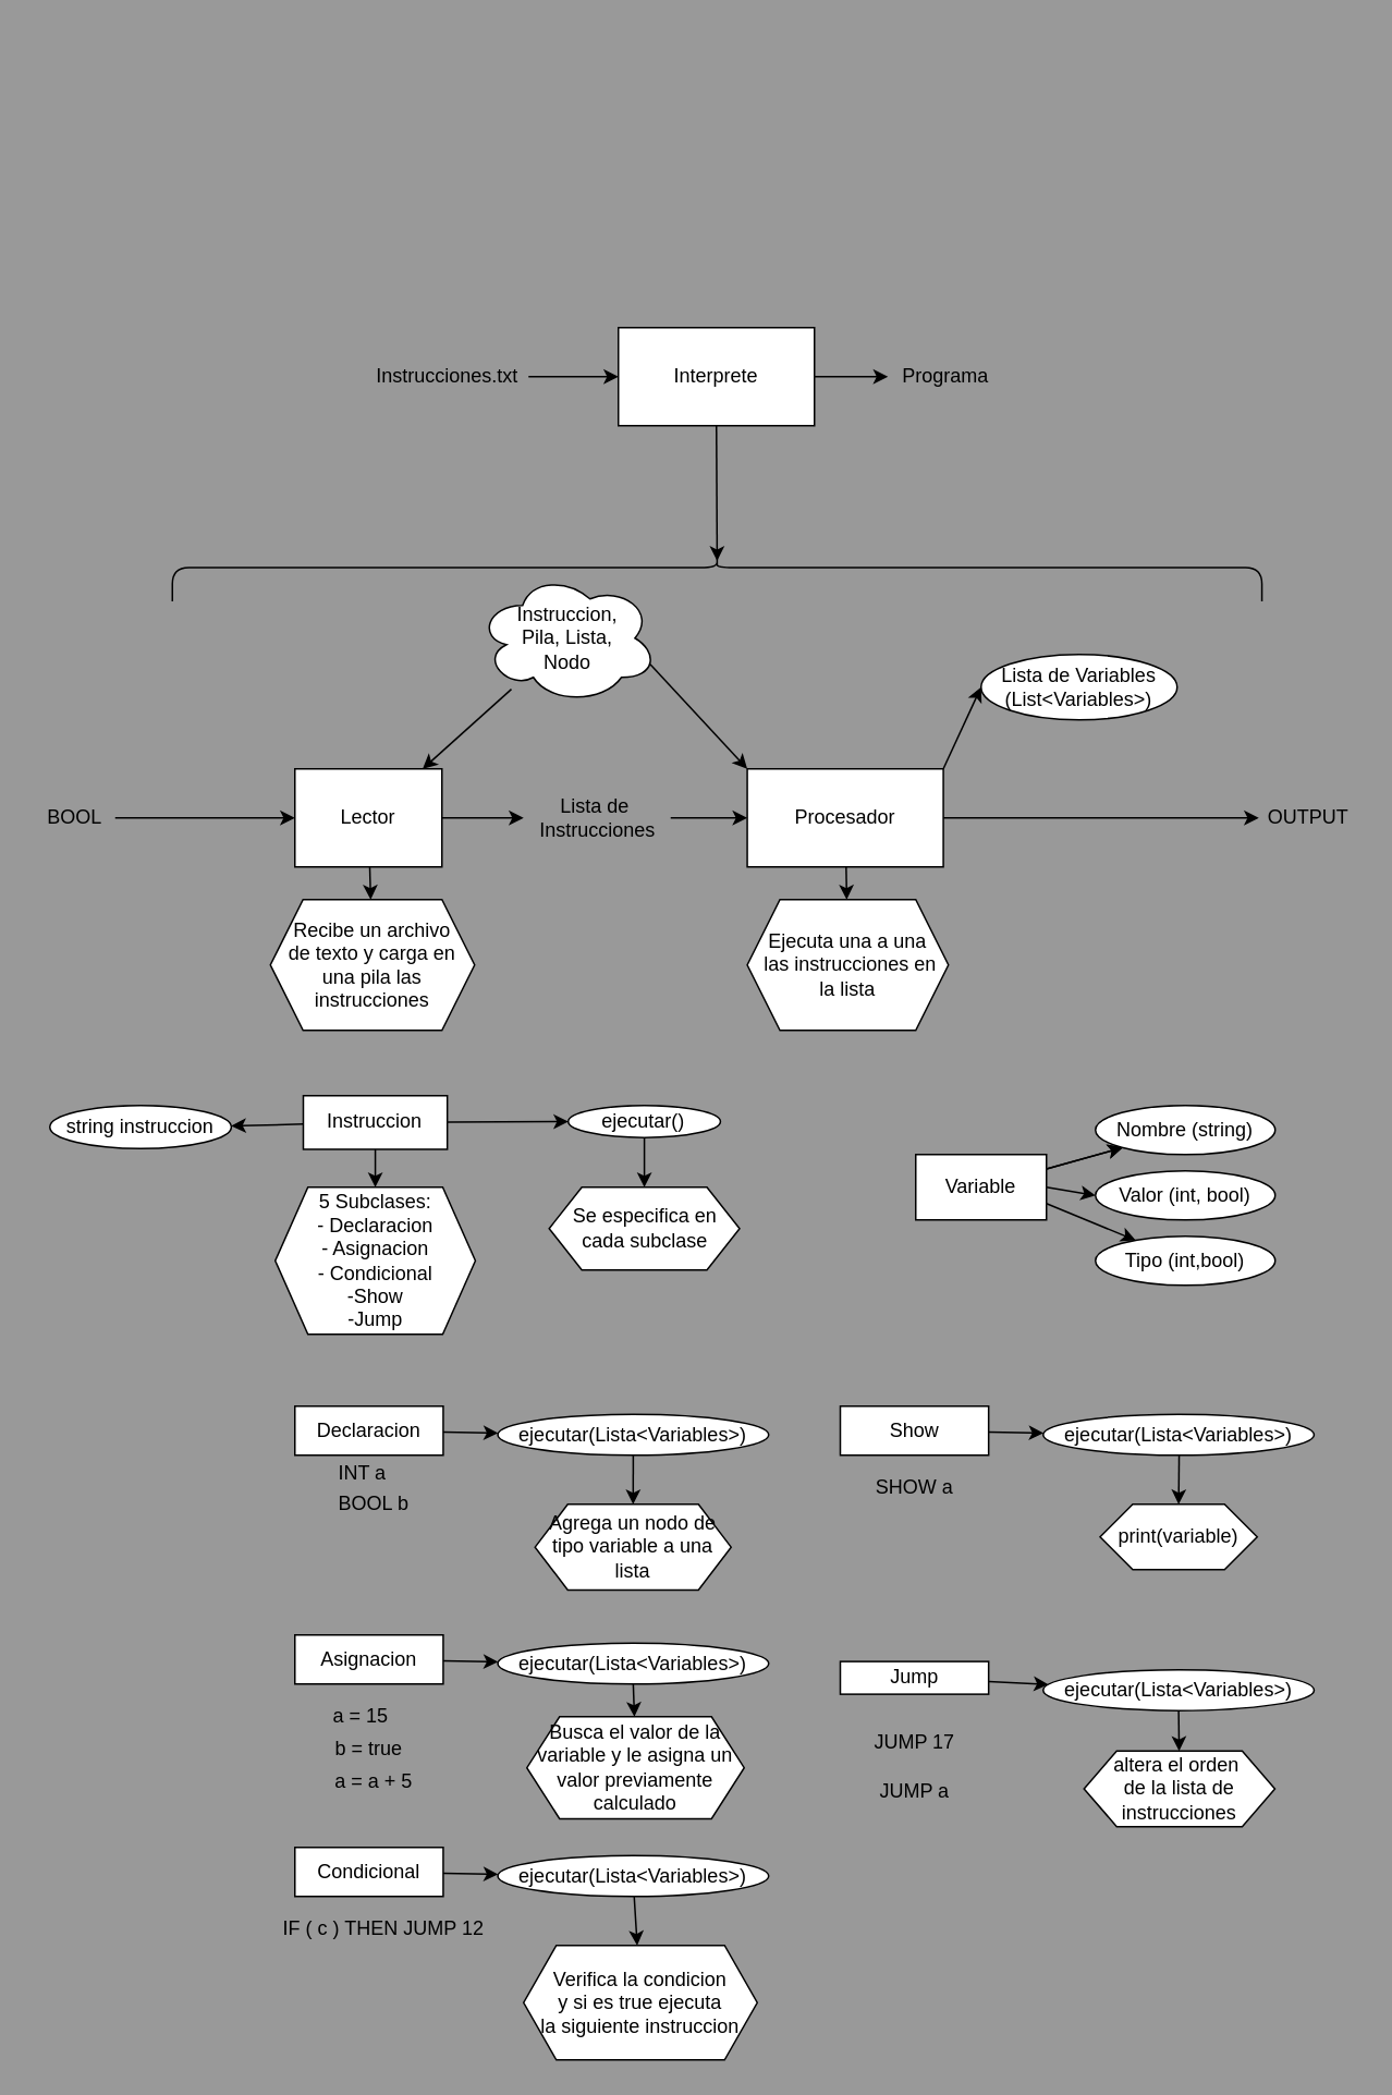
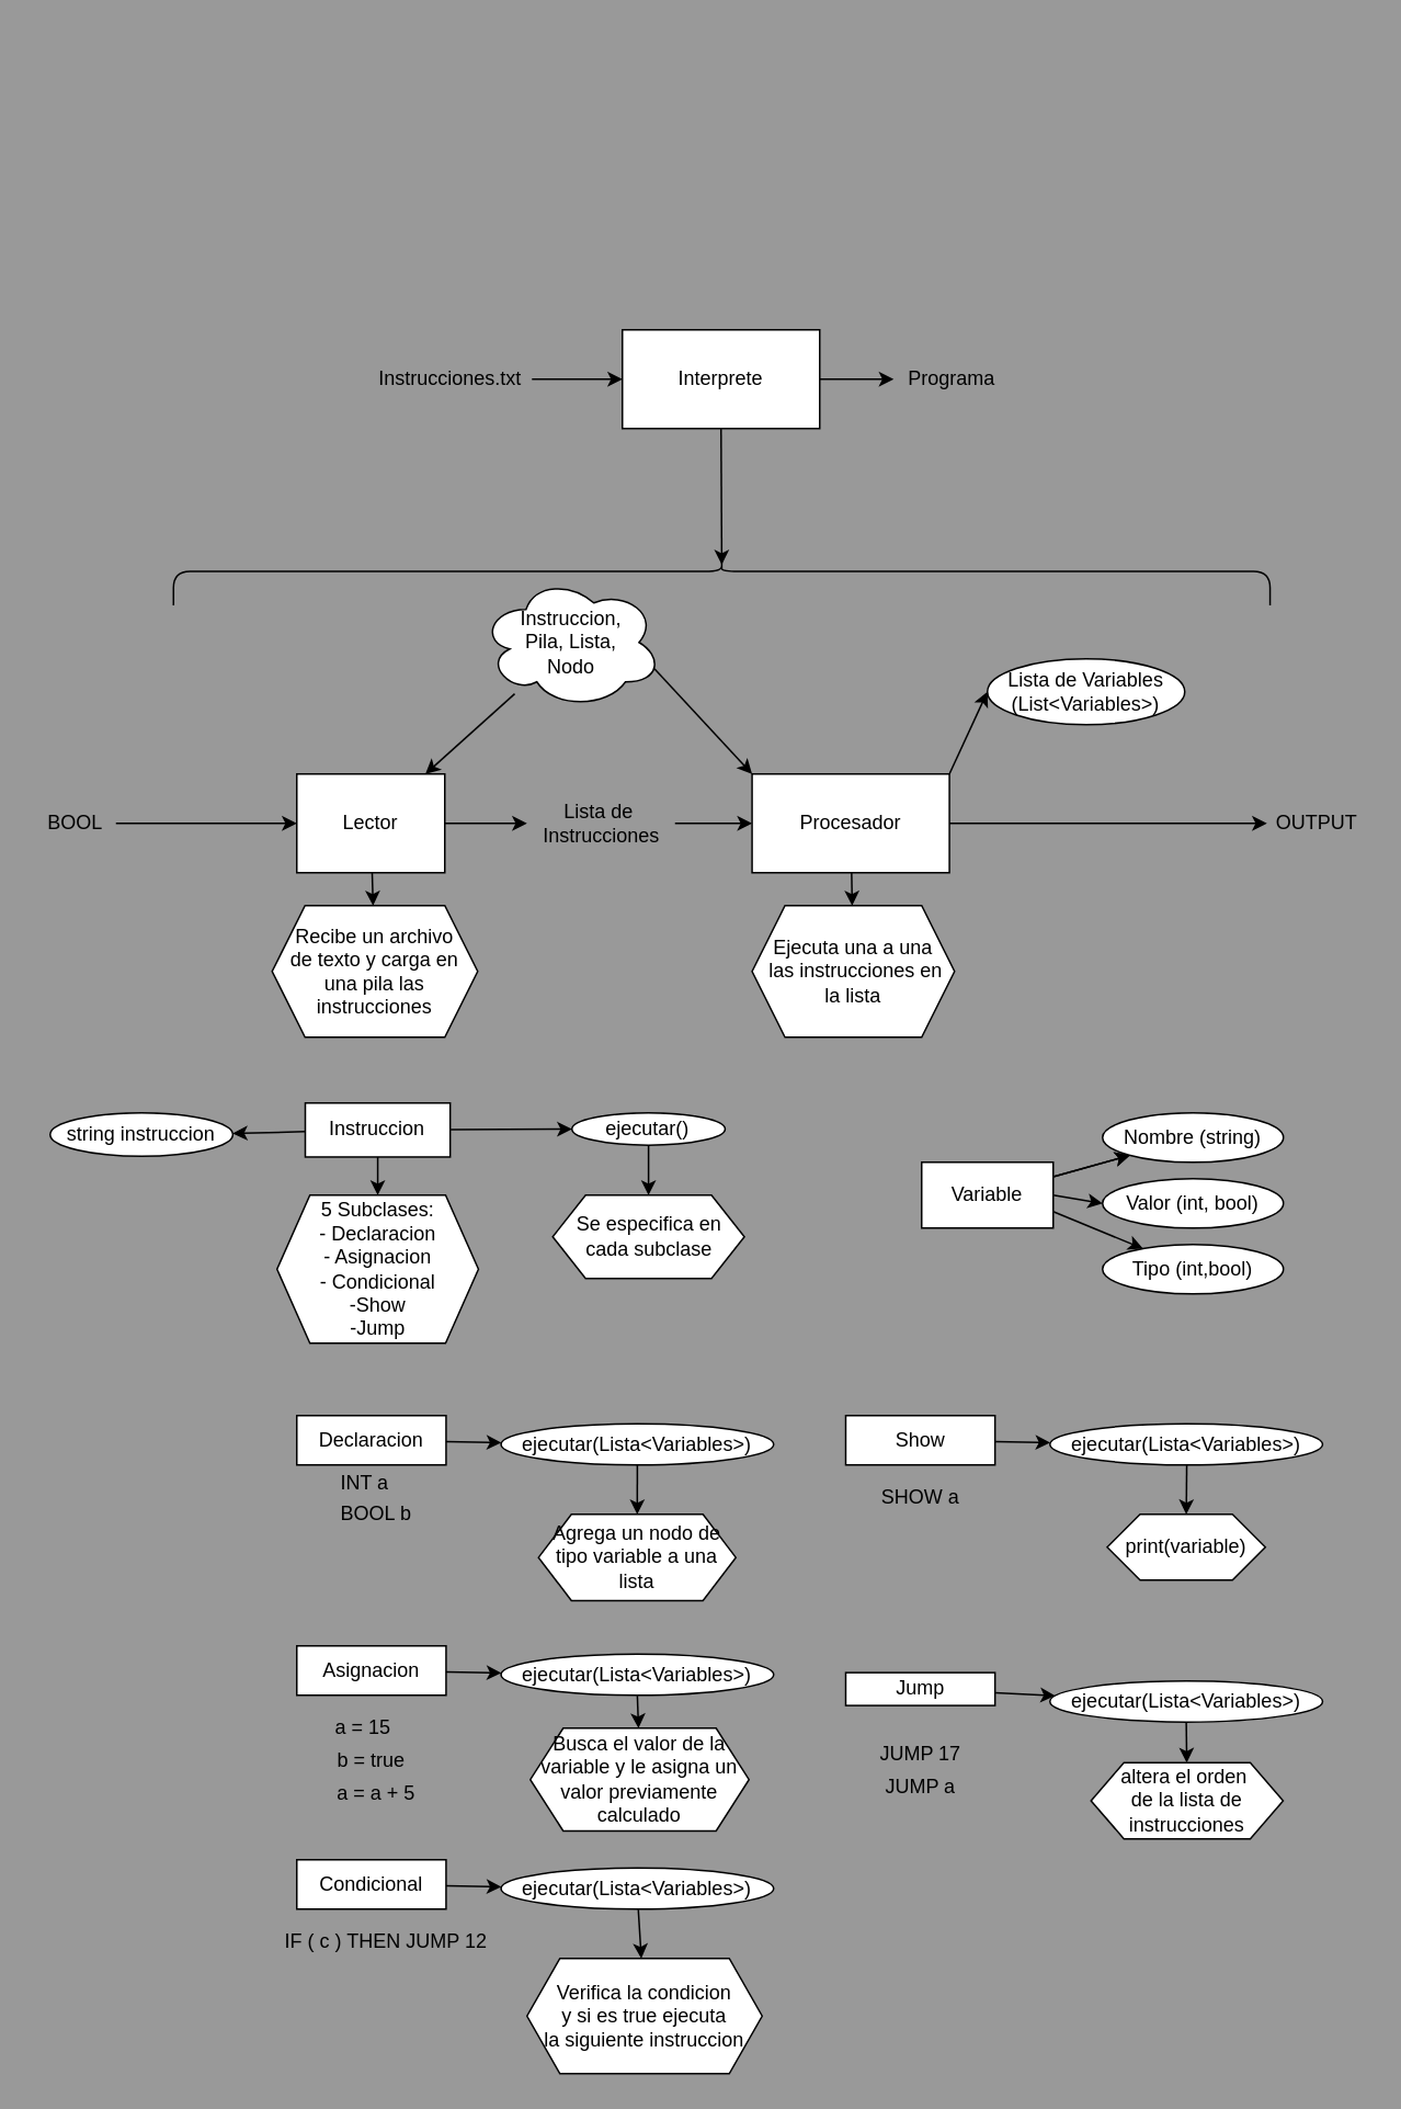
  <mxCell id="0" />
  <mxCell id="1" parent="0" />
  <mxCell id="2" value="" style="edgeStyle=none;html=1;" edge="1" parent="1" source="4" target="7"><mxGeometry relative="1" as="geometry" /></mxCell>
  <mxCell id="3" style="edgeStyle=none;html=1;exitX=0.5;exitY=1;exitDx=0;exitDy=0;entryX=0.1;entryY=0.5;entryDx=0;entryDy=0;entryPerimeter=0;" edge="1" parent="1" source="4" target="8"><mxGeometry relative="1" as="geometry" /></mxCell>
  <mxCell id="4" value="Interprete" style="whiteSpace=wrap;html=1;" vertex="1" parent="1"><mxGeometry x="378" y="200" width="120" height="60" as="geometry" /></mxCell>
  <mxCell id="5" value="" style="edgeStyle=none;html=1;" edge="1" parent="1" source="6" target="4"><mxGeometry relative="1" as="geometry" /></mxCell>
  <mxCell id="6" value="Instrucciones.txt" style="text;html=1;align=center;verticalAlign=middle;resizable=0;points=[];autosize=1;strokeColor=none;fillColor=none;" vertex="1" parent="1"><mxGeometry x="223" y="220" width="100" height="20" as="geometry" /></mxCell>
  <mxCell id="7" value="Programa" style="text;html=1;align=center;verticalAlign=middle;resizable=0;points=[];autosize=1;strokeColor=none;fillColor=none;" vertex="1" parent="1"><mxGeometry x="543" y="220" width="70" height="20" as="geometry" /></mxCell>
  <mxCell id="8" value="" style="shape=curlyBracket;whiteSpace=wrap;html=1;rounded=1;flipH=1;rotation=-90;size=0.25;" vertex="1" parent="1"><mxGeometry x="424.69" y="20.32" width="27.5" height="666.87" as="geometry" /></mxCell>
  <mxCell id="9" value="" style="edgeStyle=none;html=1;" edge="1" parent="1" source="11" target="15"><mxGeometry relative="1" as="geometry" /></mxCell>
  <mxCell id="10" value="" style="edgeStyle=none;html=1;" edge="1" parent="1" source="11" target="24"><mxGeometry relative="1" as="geometry" /></mxCell>
  <mxCell id="11" value="Lector" style="whiteSpace=wrap;html=1;" vertex="1" parent="1"><mxGeometry x="180" y="470" width="90" height="60" as="geometry" /></mxCell>
  <mxCell id="12" value="" style="edgeStyle=none;html=1;" edge="1" parent="1" source="13" target="11"><mxGeometry relative="1" as="geometry" /></mxCell>
  <mxCell id="13" value="BOOL" style="text;html=1;align=center;verticalAlign=middle;resizable=0;points=[];autosize=1;strokeColor=none;fillColor=none;" vertex="1" parent="1"><mxGeometry x="20" y="490" width="50" height="20" as="geometry" /></mxCell>
  <mxCell id="14" value="" style="edgeStyle=none;html=1;" edge="1" parent="1" source="15" target="22"><mxGeometry relative="1" as="geometry" /></mxCell>
  <mxCell id="15" value="Lista de&amp;nbsp;&lt;br&gt;Instrucciones" style="text;html=1;align=center;verticalAlign=middle;resizable=0;points=[];autosize=1;strokeColor=none;fillColor=none;" vertex="1" parent="1"><mxGeometry x="320" y="485" width="90" height="30" as="geometry" /></mxCell>
  <mxCell id="16" value="" style="edgeStyle=none;html=1;" edge="1" parent="1" source="18" target="11"><mxGeometry relative="1" as="geometry" /></mxCell>
  <mxCell id="17" style="edgeStyle=none;html=1;exitX=0.96;exitY=0.7;exitDx=0;exitDy=0;exitPerimeter=0;entryX=0;entryY=0;entryDx=0;entryDy=0;" edge="1" parent="1" source="18" target="22"><mxGeometry relative="1" as="geometry" /></mxCell>
  <mxCell id="18" value="Instruccion,&lt;br&gt;Pila, Lista, &lt;br&gt;Nodo" style="ellipse;shape=cloud;whiteSpace=wrap;html=1;" vertex="1" parent="1"><mxGeometry x="291.88" y="350" width="110" height="80" as="geometry" /></mxCell>
  <mxCell id="19" value="" style="edgeStyle=none;html=1;" edge="1" parent="1" source="22" target="23"><mxGeometry relative="1" as="geometry" /></mxCell>
  <mxCell id="20" value="" style="edgeStyle=none;html=1;" edge="1" parent="1" source="22" target="25"><mxGeometry relative="1" as="geometry" /></mxCell>
  <mxCell id="21" style="edgeStyle=none;html=1;exitX=1;exitY=0;exitDx=0;exitDy=0;entryX=0;entryY=0.5;entryDx=0;entryDy=0;" edge="1" parent="1" source="22" target="39"><mxGeometry relative="1" as="geometry"><mxPoint x="620" y="440" as="targetPoint" /></mxGeometry></mxCell>
  <mxCell id="22" value="Procesador" style="whiteSpace=wrap;html=1;" vertex="1" parent="1"><mxGeometry x="456.88" y="470" width="120" height="60" as="geometry" /></mxCell>
  <mxCell id="23" value="OUTPUT" style="text;html=1;align=center;verticalAlign=middle;resizable=0;points=[];autosize=1;strokeColor=none;fillColor=none;" vertex="1" parent="1"><mxGeometry x="770" y="490" width="60" height="20" as="geometry" /></mxCell>
  <mxCell id="24" value="Recibe un archivo&lt;br&gt;de texto y carga en&lt;br&gt;una pila las instrucciones" style="shape=hexagon;perimeter=hexagonPerimeter2;whiteSpace=wrap;html=1;fixedSize=1;" vertex="1" parent="1"><mxGeometry x="165" y="550" width="125" height="80" as="geometry" /></mxCell>
  <mxCell id="25" value="Ejecuta una a una&lt;br&gt;&amp;nbsp;las instrucciones en la lista" style="shape=hexagon;perimeter=hexagonPerimeter2;whiteSpace=wrap;html=1;fixedSize=1;" vertex="1" parent="1"><mxGeometry x="456.88" y="550" width="123.12" height="80" as="geometry" /></mxCell>
  <mxCell id="26" value="" style="edgeStyle=none;html=1;" edge="1" parent="1" source="29" target="30"><mxGeometry relative="1" as="geometry" /></mxCell>
  <mxCell id="27" value="" style="edgeStyle=none;html=1;" edge="1" parent="1" source="29" target="41"><mxGeometry relative="1" as="geometry" /></mxCell>
  <mxCell id="28" value="" style="edgeStyle=none;html=1;" edge="1" parent="1" source="29" target="48"><mxGeometry relative="1" as="geometry" /></mxCell>
  <mxCell id="29" value="Instruccion" style="whiteSpace=wrap;html=1;" vertex="1" parent="1"><mxGeometry x="185.16" y="670" width="88.12" height="32.81" as="geometry" /></mxCell>
  <mxCell id="30" value="5 Subclases:&lt;br&gt;- Declaracion&lt;br&gt;- Asignacion&lt;br&gt;- Condicional&lt;br&gt;-Show&lt;br&gt;-Jump" style="shape=hexagon;perimeter=hexagonPerimeter2;whiteSpace=wrap;html=1;fixedSize=1;" vertex="1" parent="1"><mxGeometry x="167.97" y="726" width="122.5" height="90" as="geometry" /></mxCell>
  <mxCell id="31" value="" style="edgeStyle=none;html=1;" edge="1" parent="1" source="35" target="36"><mxGeometry relative="1" as="geometry" /></mxCell>
  <mxCell id="32" value="" style="edgeStyle=none;html=1;" edge="1" parent="1" source="35" target="36"><mxGeometry relative="1" as="geometry" /></mxCell>
  <mxCell id="33" style="edgeStyle=none;html=1;exitX=1;exitY=0.75;exitDx=0;exitDy=0;" edge="1" parent="1" source="35" target="38"><mxGeometry relative="1" as="geometry" /></mxCell>
  <mxCell id="34" style="edgeStyle=none;html=1;exitX=1;exitY=0.5;exitDx=0;exitDy=0;entryX=0;entryY=0.5;entryDx=0;entryDy=0;" edge="1" parent="1" source="35" target="37"><mxGeometry relative="1" as="geometry" /></mxCell>
  <mxCell id="35" value="Variable" style="whiteSpace=wrap;html=1;" vertex="1" parent="1"><mxGeometry x="560" y="706" width="80" height="40" as="geometry" /></mxCell>
  <mxCell id="36" value="Nombre (string)" style="ellipse;whiteSpace=wrap;html=1;" vertex="1" parent="1"><mxGeometry x="670" y="676" width="110" height="30" as="geometry" /></mxCell>
  <mxCell id="37" value="Valor (int, bool)" style="ellipse;whiteSpace=wrap;html=1;" vertex="1" parent="1"><mxGeometry x="670" y="716" width="110" height="30" as="geometry" /></mxCell>
  <mxCell id="38" value="Tipo (int,bool)" style="ellipse;whiteSpace=wrap;html=1;" vertex="1" parent="1"><mxGeometry x="670" y="756" width="110" height="30" as="geometry" /></mxCell>
  <mxCell id="39" value="Lista de Variables&lt;br&gt;(List&amp;lt;Variables&amp;gt;)" style="ellipse;whiteSpace=wrap;html=1;" vertex="1" parent="1"><mxGeometry x="600" y="400" width="120" height="40" as="geometry" /></mxCell>
  <mxCell id="40" value="" style="edgeStyle=none;html=1;" edge="1" parent="1" source="41" target="42"><mxGeometry relative="1" as="geometry" /></mxCell>
  <mxCell id="41" value="ejecutar()" style="ellipse;whiteSpace=wrap;html=1;" vertex="1" parent="1"><mxGeometry x="347.34" y="676" width="93.13" height="19.6" as="geometry" /></mxCell>
  <mxCell id="42" value="Se especifica en cada subclase" style="shape=hexagon;perimeter=hexagonPerimeter2;whiteSpace=wrap;html=1;fixedSize=1;" vertex="1" parent="1"><mxGeometry x="335.62" y="726" width="116.57" height="50.6" as="geometry" /></mxCell>
  <mxCell id="43" value="" style="edgeStyle=none;html=1;" edge="1" parent="1" source="44" target="46"><mxGeometry relative="1" as="geometry" /></mxCell>
  <mxCell id="44" value="Declaracion" style="whiteSpace=wrap;html=1;" vertex="1" parent="1"><mxGeometry x="180" y="860" width="90.78" height="30" as="geometry" /></mxCell>
  <mxCell id="45" value="" style="edgeStyle=none;html=1;" edge="1" parent="1" source="46" target="47"><mxGeometry relative="1" as="geometry" /></mxCell>
  <mxCell id="46" value="ejecutar(Lista&amp;lt;Variables&amp;gt;)" style="ellipse;whiteSpace=wrap;html=1;" vertex="1" parent="1"><mxGeometry x="304.17" y="865" width="165.83" height="25" as="geometry" /></mxCell>
  <mxCell id="47" value="Agrega un nodo de tipo variable a una lista" style="shape=hexagon;perimeter=hexagonPerimeter2;whiteSpace=wrap;html=1;fixedSize=1;" vertex="1" parent="1"><mxGeometry x="327" y="920" width="120" height="52.5" as="geometry" /></mxCell>
  <mxCell id="48" value="string instruccion" style="ellipse;whiteSpace=wrap;html=1;" vertex="1" parent="1"><mxGeometry x="30" y="676" width="111.1" height="26.4" as="geometry" /></mxCell>
  <mxCell id="49" value="" style="edgeStyle=none;html=1;" edge="1" parent="1" source="50" target="52"><mxGeometry relative="1" as="geometry" /></mxCell>
  <mxCell id="50" value="Asignacion" style="whiteSpace=wrap;html=1;" vertex="1" parent="1"><mxGeometry x="180" y="1000" width="90.78" height="30" as="geometry" /></mxCell>
  <mxCell id="51" value="" style="edgeStyle=none;html=1;" edge="1" parent="1" source="52" target="53"><mxGeometry relative="1" as="geometry" /></mxCell>
  <mxCell id="52" value="ejecutar(Lista&amp;lt;Variables&amp;gt;)" style="ellipse;whiteSpace=wrap;html=1;" vertex="1" parent="1"><mxGeometry x="304.17" y="1005" width="165.83" height="25" as="geometry" /></mxCell>
  <mxCell id="53" value="Busca el valor de la variable y le asigna un valor previamente calculado" style="shape=hexagon;perimeter=hexagonPerimeter2;whiteSpace=wrap;html=1;fixedSize=1;" vertex="1" parent="1"><mxGeometry x="322" y="1050" width="133" height="62.5" as="geometry" /></mxCell>
  <mxCell id="54" value="INT a" style="text;html=1;align=center;verticalAlign=middle;resizable=0;points=[];autosize=1;strokeColor=none;fillColor=none;" vertex="1" parent="1"><mxGeometry x="201" y="891" width="40" height="20" as="geometry" /></mxCell>
  <mxCell id="55" value="BOOL b" style="text;html=1;align=center;verticalAlign=middle;resizable=0;points=[];autosize=1;strokeColor=none;fillColor=none;" vertex="1" parent="1"><mxGeometry x="197.5" y="910" width="60" height="20" as="geometry" /></mxCell>
  <mxCell id="56" value="a = 15" style="text;html=1;align=center;verticalAlign=middle;resizable=0;points=[];autosize=1;strokeColor=none;fillColor=none;" vertex="1" parent="1"><mxGeometry x="195" y="1040" width="50" height="20" as="geometry" /></mxCell>
  <mxCell id="57" value="b = true" style="text;html=1;align=center;verticalAlign=middle;resizable=0;points=[];autosize=1;strokeColor=none;fillColor=none;" vertex="1" parent="1"><mxGeometry x="195.39" y="1060" width="60" height="20" as="geometry" /></mxCell>
  <mxCell id="58" value="a = a + 5" style="text;html=1;align=center;verticalAlign=middle;resizable=0;points=[];autosize=1;strokeColor=none;fillColor=none;" vertex="1" parent="1"><mxGeometry x="197.5" y="1080" width="60" height="20" as="geometry" /></mxCell>
  <mxCell id="59" value="" style="edgeStyle=none;html=1;" edge="1" parent="1" source="60" target="62"><mxGeometry relative="1" as="geometry" /></mxCell>
  <mxCell id="60" value="Condicional" style="whiteSpace=wrap;html=1;" vertex="1" parent="1"><mxGeometry x="180" y="1130" width="90.78" height="30" as="geometry" /></mxCell>
  <mxCell id="61" value="" style="edgeStyle=none;html=1;" edge="1" parent="1" source="62" target="63"><mxGeometry relative="1" as="geometry" /></mxCell>
  <mxCell id="62" value="ejecutar(Lista&amp;lt;Variables&amp;gt;)" style="ellipse;whiteSpace=wrap;html=1;" vertex="1" parent="1"><mxGeometry x="304.17" y="1135" width="165.83" height="25" as="geometry" /></mxCell>
  <mxCell id="63" value="Verifica la condicion&lt;br&gt;y si es true ejecuta&lt;br&gt;la siguiente instruccion" style="shape=hexagon;perimeter=hexagonPerimeter2;whiteSpace=wrap;html=1;fixedSize=1;" vertex="1" parent="1"><mxGeometry x="320" y="1190" width="143" height="70" as="geometry" /></mxCell>
  <mxCell id="64" value="IF ( c ) THEN JUMP 12" style="text;html=1;align=center;verticalAlign=middle;resizable=0;points=[];autosize=1;strokeColor=none;fillColor=none;" vertex="1" parent="1"><mxGeometry x="164.17" y="1170" width="140" height="20" as="geometry" /></mxCell>
  <mxCell id="65" value="" style="edgeStyle=none;html=1;" edge="1" parent="1" source="66" target="68"><mxGeometry relative="1" as="geometry" /></mxCell>
  <mxCell id="66" value="Show" style="whiteSpace=wrap;html=1;" vertex="1" parent="1"><mxGeometry x="513.83" y="860" width="90.78" height="30" as="geometry" /></mxCell>
  <mxCell id="67" value="" style="edgeStyle=none;html=1;" edge="1" parent="1" source="68" target="69"><mxGeometry relative="1" as="geometry" /></mxCell>
  <mxCell id="68" value="ejecutar(Lista&amp;lt;Variables&amp;gt;)" style="ellipse;whiteSpace=wrap;html=1;" vertex="1" parent="1"><mxGeometry x="638" y="865" width="165.83" height="25" as="geometry" /></mxCell>
  <mxCell id="69" value="print(variable)" style="shape=hexagon;perimeter=hexagonPerimeter2;whiteSpace=wrap;html=1;fixedSize=1;" vertex="1" parent="1"><mxGeometry x="672.83" y="920" width="96.17" height="40" as="geometry" /></mxCell>
  <mxCell id="70" value="SHOW a" style="text;html=1;align=center;verticalAlign=middle;resizable=0;points=[];autosize=1;strokeColor=none;fillColor=none;" vertex="1" parent="1"><mxGeometry x="529.22" y="900" width="60" height="20" as="geometry" /></mxCell>
  <mxCell id="71" value="" style="edgeStyle=none;html=1;" edge="1" parent="1" source="72" target="74"><mxGeometry relative="1" as="geometry" /></mxCell>
  <mxCell id="72" value="Jump" style="whiteSpace=wrap;html=1;" vertex="1" parent="1"><mxGeometry x="513.83" y="1016.25" width="90.78" height="20" as="geometry" /></mxCell>
  <mxCell id="73" value="" style="edgeStyle=none;html=1;" edge="1" parent="1" source="74" target="75"><mxGeometry relative="1" as="geometry" /></mxCell>
  <mxCell id="74" value="ejecutar(Lista&amp;lt;Variables&amp;gt;)" style="ellipse;whiteSpace=wrap;html=1;" vertex="1" parent="1"><mxGeometry x="638" y="1021.25" width="165.83" height="25" as="geometry" /></mxCell>
  <mxCell id="75" value="altera el orden&amp;nbsp;&lt;br&gt;de la lista de instrucciones" style="shape=hexagon;perimeter=hexagonPerimeter2;whiteSpace=wrap;html=1;fixedSize=1;" vertex="1" parent="1"><mxGeometry x="663" y="1071" width="116.83" height="46.25" as="geometry" /></mxCell>
  <mxCell id="76" value="JUMP 17" style="text;html=1;align=center;verticalAlign=middle;resizable=0;points=[];autosize=1;strokeColor=none;fillColor=none;" vertex="1" parent="1"><mxGeometry x="529.22" y="1056.25" width="60" height="20" as="geometry" /></mxCell>
- <mxCell id="77" value="JUMP a" style="text;html=1;align=center;verticalAlign=middle;resizable=0;points=[];autosize=1;strokeColor=none;fillColor=none;" vertex="1" parent="1"><mxGeometry x="529.22" y="1086.25" width="60" height="20" as="geometry" /></mxCell>
+ <mxCell id="77" value="JUMP a" style="text;html=1;align=center;verticalAlign=middle;resizable=0;points=[];autosize=1;strokeColor=none;fillColor=none;" vertex="1" parent="1"><mxGeometry x="529.22" y="1076.25" width="60" height="20" as="geometry" /></mxCell>
